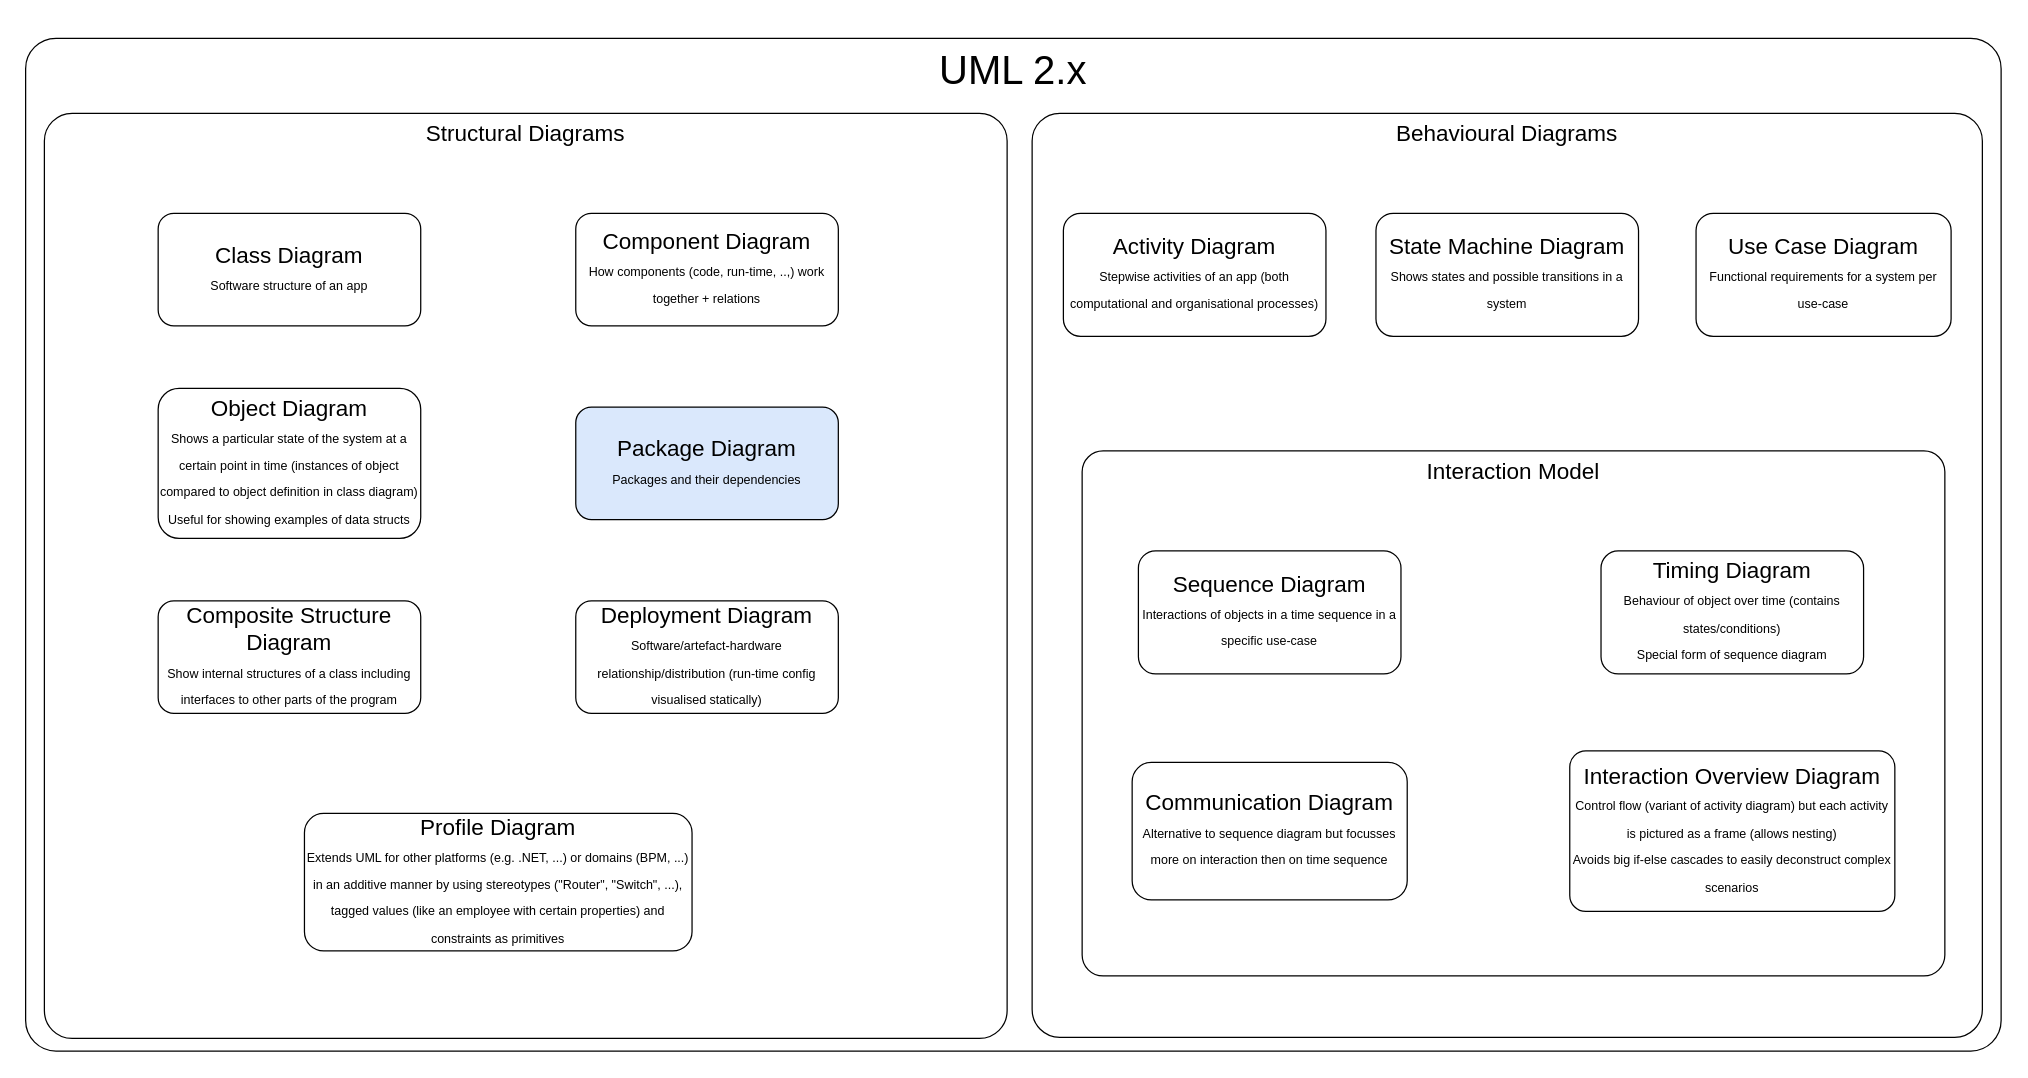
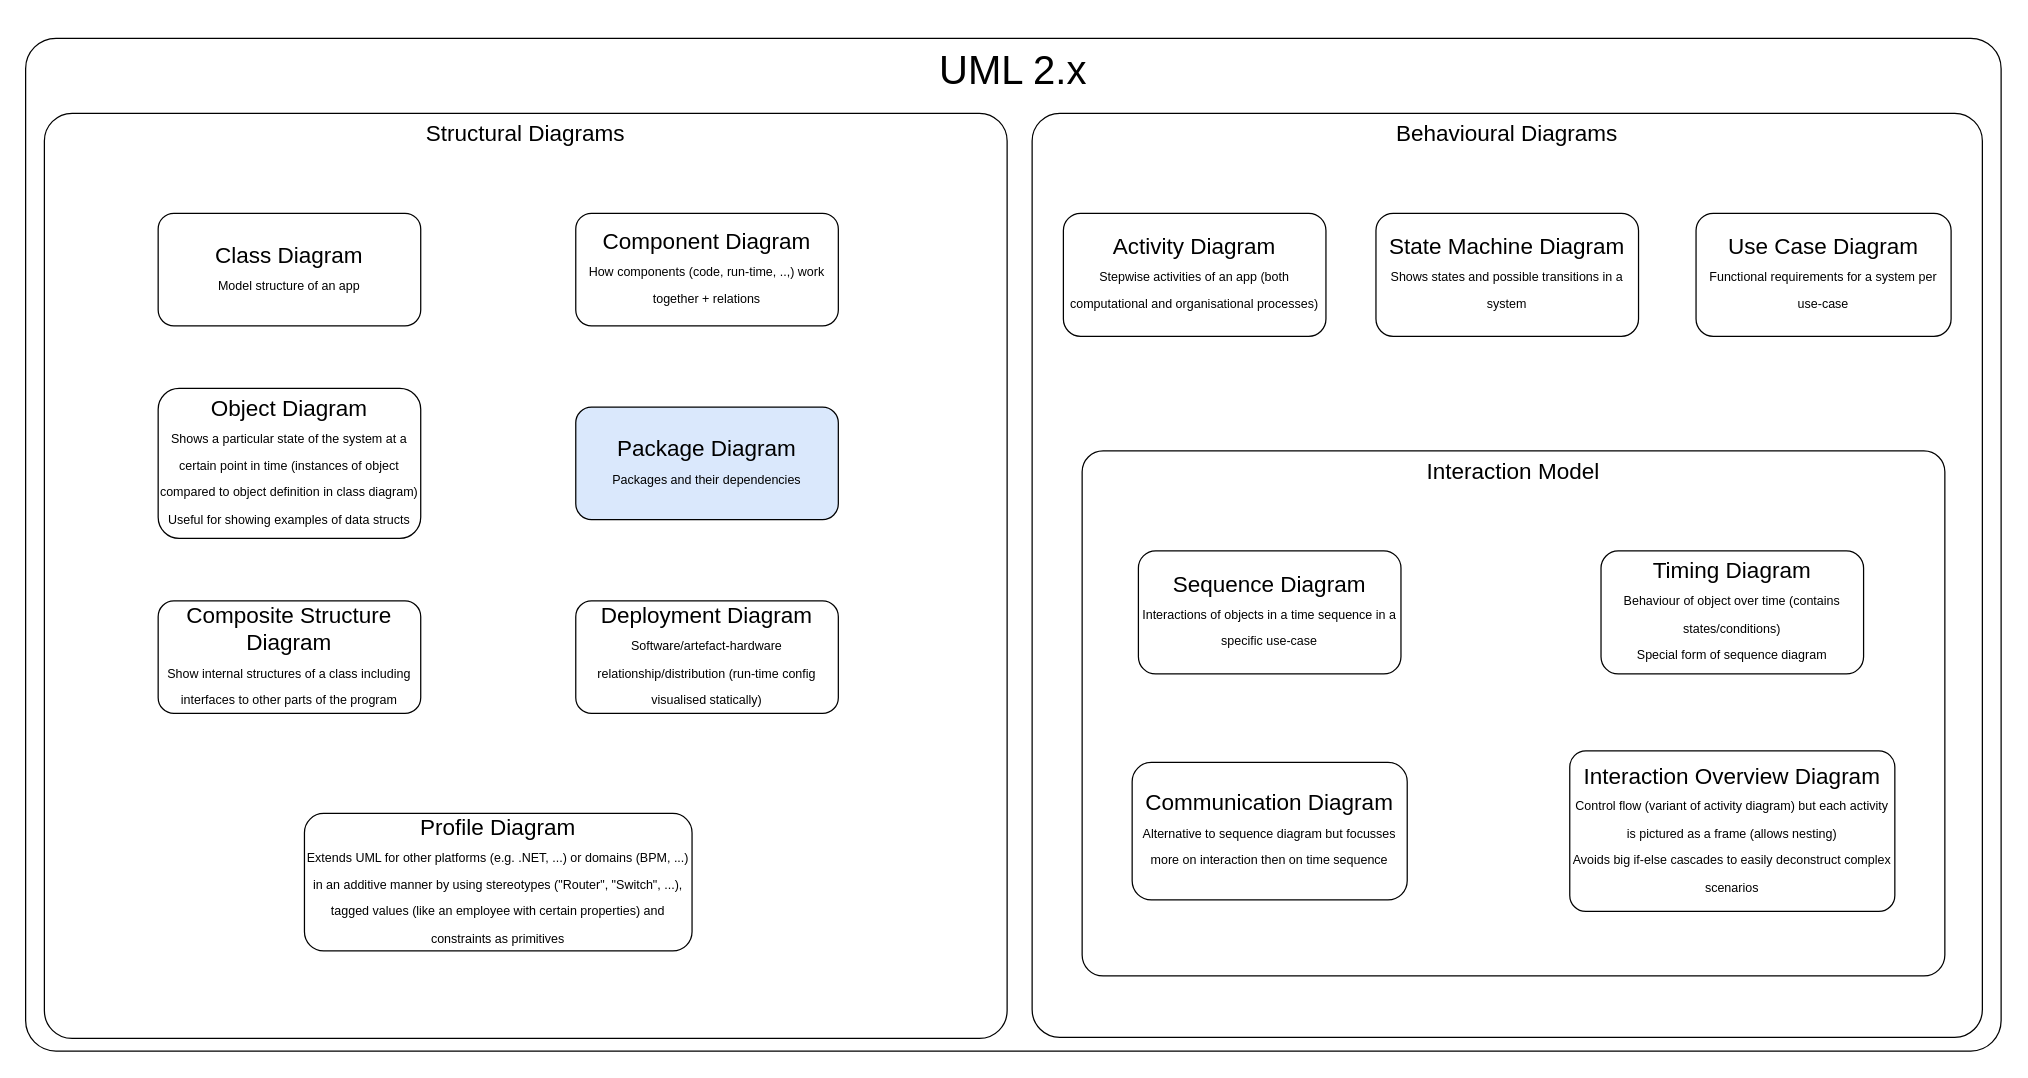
  <mxCell id="0" />
  <mxCell id="1" parent="0" />
  <mxCell id="2" value="UML 2.x" style="rounded=1;whiteSpace=wrap;html=1;arcSize=3;fontSize=32;verticalAlign=top;" vertex="1" parent="1"><mxGeometry x="20" y="30" width="1580" height="810" as="geometry" /></mxCell>
  <mxCell id="3" value="" style="group;fontSize=18;" vertex="1" connectable="0" parent="1"><mxGeometry x="35" y="20" width="1565" height="820" as="geometry" /></mxCell>
  <mxCell id="4" value="Structural Diagrams" style="rounded=1;whiteSpace=wrap;html=1;arcSize=3;verticalAlign=top;fontSize=18;" vertex="1" parent="1"><mxGeometry x="35" y="90" width="770" height="740" as="geometry" /></mxCell>
  <mxCell id="5" value="Composite Structure Diagram&lt;br&gt;&lt;font style=&quot;font-size: 10px;&quot;&gt;Show internal structures of a class including interfaces to other parts of the program&lt;/font&gt;" style="rounded=1;whiteSpace=wrap;html=1;arcSize=14;fontSize=18;" vertex="1" parent="1"><mxGeometry x="126" y="480" width="210" height="90" as="geometry" /></mxCell>
  <mxCell id="6" value="Deployment Diagram&lt;br&gt;&lt;font style=&quot;font-size: 10px;&quot;&gt;Software/artefact-hardware &lt;font style=&quot;font-size: 10px;&quot;&gt;relationship/distribution (run-time config visualised statically)&lt;/font&gt;&lt;/font&gt;" style="rounded=1;whiteSpace=wrap;html=1;arcSize=14;fontSize=18;" vertex="1" parent="1"><mxGeometry x="460" y="480" width="210" height="90" as="geometry" /></mxCell>
  <mxCell id="7" value="Package Diagram&lt;br&gt;&lt;font style=&quot;font-size: 10px;&quot;&gt;Packages and their dependencies&lt;/font&gt;" style="rounded=1;whiteSpace=wrap;html=1;arcSize=14;fontSize=18;fillColor=#dae8fc;" vertex="1" parent="1"><mxGeometry x="460" y="325" width="210" height="90" as="geometry" /></mxCell>
  <mxCell id="8" value="Profile Diagram&lt;br&gt;&lt;font style=&quot;font-size: 10px;&quot;&gt;Extends UML for other platforms (e.g. .NET, ...) or domains (BPM, ...) in an additive manner by using stereotypes (&quot;Router&quot;, &quot;Switch&quot;, ...), tagged values (like an employee with certain properties) and constraints as primitives&lt;/font&gt;" style="rounded=1;whiteSpace=wrap;html=1;arcSize=14;fontSize=18;" vertex="1" parent="1"><mxGeometry x="243" y="650" width="310" height="110" as="geometry" /></mxCell>
- <mxCell id="9" value="Class Diagram&lt;br&gt;&lt;font style=&quot;font-size: 10px;&quot;&gt;Software structure of an app&lt;/font&gt;" style="rounded=1;whiteSpace=wrap;html=1;arcSize=14;fontSize=18;" vertex="1" parent="1"><mxGeometry x="126" y="170" width="210" height="90" as="geometry" /></mxCell>
+ <mxCell id="9" value="Class Diagram&lt;br&gt;&lt;font style=&quot;font-size: 10px;&quot;&gt;Model structure of an app&lt;/font&gt;" style="rounded=1;whiteSpace=wrap;html=1;arcSize=14;fontSize=18;" vertex="1" parent="1"><mxGeometry x="126" y="170" width="210" height="90" as="geometry" /></mxCell>
  <mxCell id="10" value="Object Diagram&lt;br&gt;&lt;font style=&quot;font-size: 10px;&quot;&gt;Shows a particular state of the system at a certain point in time (instances of object compared to object definition in class diagram)&lt;br&gt;Useful for showing examples of data structs&lt;br&gt;&lt;/font&gt;" style="rounded=1;whiteSpace=wrap;html=1;arcSize=14;fontSize=18;" vertex="1" parent="1"><mxGeometry x="126" y="310" width="210" height="120" as="geometry" /></mxCell>
  <mxCell id="11" value="Component Diagram&lt;br&gt;&lt;font style=&quot;font-size: 10px;&quot;&gt;How components (code, run-time, ..,) work together + relations&lt;/font&gt;" style="rounded=1;whiteSpace=wrap;html=1;arcSize=14;fontSize=18;" vertex="1" parent="1"><mxGeometry x="460" y="170" width="210" height="90" as="geometry" /></mxCell>
  <mxCell id="12" value="Behavioural Diagrams" style="rounded=1;whiteSpace=wrap;html=1;arcSize=3;verticalAlign=top;fontSize=18;" vertex="1" parent="1"><mxGeometry x="825" y="90" width="760" height="739.07" as="geometry" /></mxCell>
  <mxCell id="13" value="Activity Diagram&lt;br&gt;&lt;font style=&quot;font-size: 10px;&quot;&gt;Stepwise activities of an app (both computational and organisational processes)&lt;/font&gt;" style="rounded=1;whiteSpace=wrap;html=1;arcSize=14;fontSize=18;" vertex="1" parent="1"><mxGeometry x="850" y="170.003" width="210" height="98.4" as="geometry" /></mxCell>
  <mxCell id="14" value="Use Case Diagram&lt;br&gt;&lt;font style=&quot;font-size: 10px;&quot;&gt;Functional requirements for a system per use-case&lt;/font&gt;" style="rounded=1;whiteSpace=wrap;html=1;arcSize=14;fontSize=18;" vertex="1" parent="1"><mxGeometry x="1356" y="170.003" width="204" height="98.4" as="geometry" /></mxCell>
  <mxCell id="15" value="State Machine Diagram&lt;br&gt;&lt;font style=&quot;font-size: 10px;&quot;&gt;Shows states and possible transitions in a system&lt;/font&gt;" style="rounded=1;whiteSpace=wrap;html=1;arcSize=14;fontSize=18;" vertex="1" parent="1"><mxGeometry x="1100" y="170.003" width="210" height="98.4" as="geometry" /></mxCell>
  <mxCell id="16" value="Interaction Model" style="rounded=1;whiteSpace=wrap;html=1;arcSize=4;verticalAlign=top;fontSize=18;" vertex="1" parent="1"><mxGeometry x="865" y="360" width="690" height="420" as="geometry" /></mxCell>
  <mxCell id="17" value="Sequence Diagram&lt;br&gt;&lt;font style=&quot;font-size: 10px;&quot;&gt;Interactions of objects in a time sequence in a specific use-case&lt;/font&gt;" style="rounded=1;whiteSpace=wrap;html=1;arcSize=14;fontSize=18;" vertex="1" parent="1"><mxGeometry x="910" y="440.003" width="210" height="98.4" as="geometry" /></mxCell>
  <mxCell id="18" value="Communication Diagram&lt;br&gt;&lt;font style=&quot;font-size: 10px;&quot;&gt;Alternative to sequence diagram but focusses more on interaction then on time sequence&lt;/font&gt;" style="rounded=1;whiteSpace=wrap;html=1;arcSize=14;fontSize=18;" vertex="1" parent="1"><mxGeometry x="905" y="609.2" width="220" height="110" as="geometry" /></mxCell>
  <mxCell id="19" value="Interaction Overview Diagram&lt;br&gt;&lt;font style=&quot;font-size: 10px;&quot;&gt;Control flow (variant of activity diagram) but each activity is pictured as a frame (allows nesting)&lt;br&gt;Avoids big if-else cascades to easily deconstruct complex scenarios&lt;/font&gt;" style="rounded=1;whiteSpace=wrap;html=1;arcSize=10;fontSize=18;" vertex="1" parent="1"><mxGeometry x="1255" y="600" width="260" height="128.4" as="geometry" /></mxCell>
  <mxCell id="20" value="Timing Diagram&lt;br&gt;&lt;font style=&quot;font-size: 10px;&quot;&gt;Behaviour of object over time (contains states/conditions)&lt;br&gt;Special form of sequence diagram&lt;/font&gt;" style="rounded=1;whiteSpace=wrap;html=1;arcSize=14;fontSize=18;" vertex="1" parent="1"><mxGeometry x="1280" y="440.007" width="210" height="98.4" as="geometry" /></mxCell>
  <mxCell id="21" style="edgeStyle=orthogonalEdgeStyle;rounded=0;orthogonalLoop=1;jettySize=auto;html=1;exitX=0.5;exitY=1;exitDx=0;exitDy=0;" edge="1" parent="1" source="16" target="16"><mxGeometry relative="1" as="geometry" /></mxCell>
